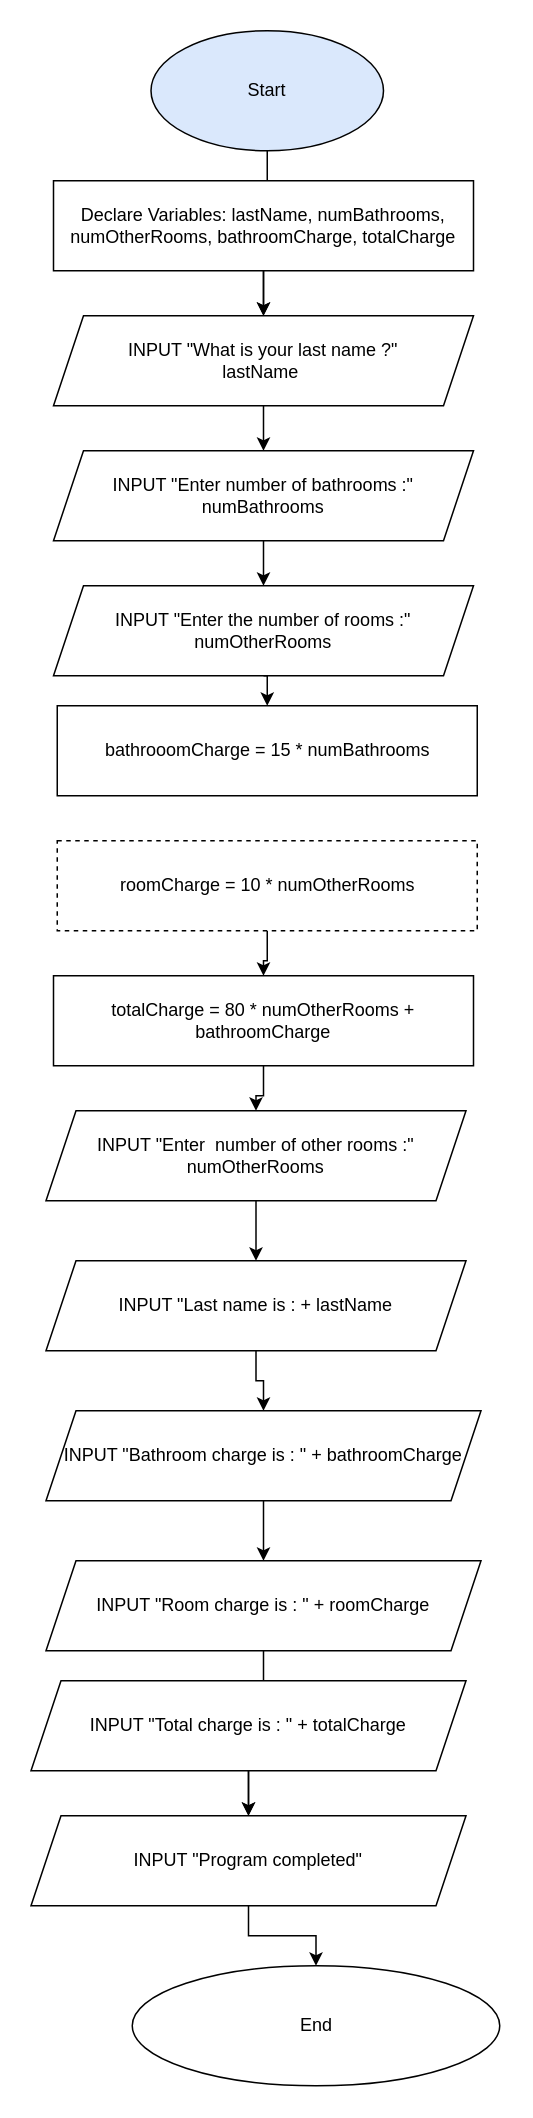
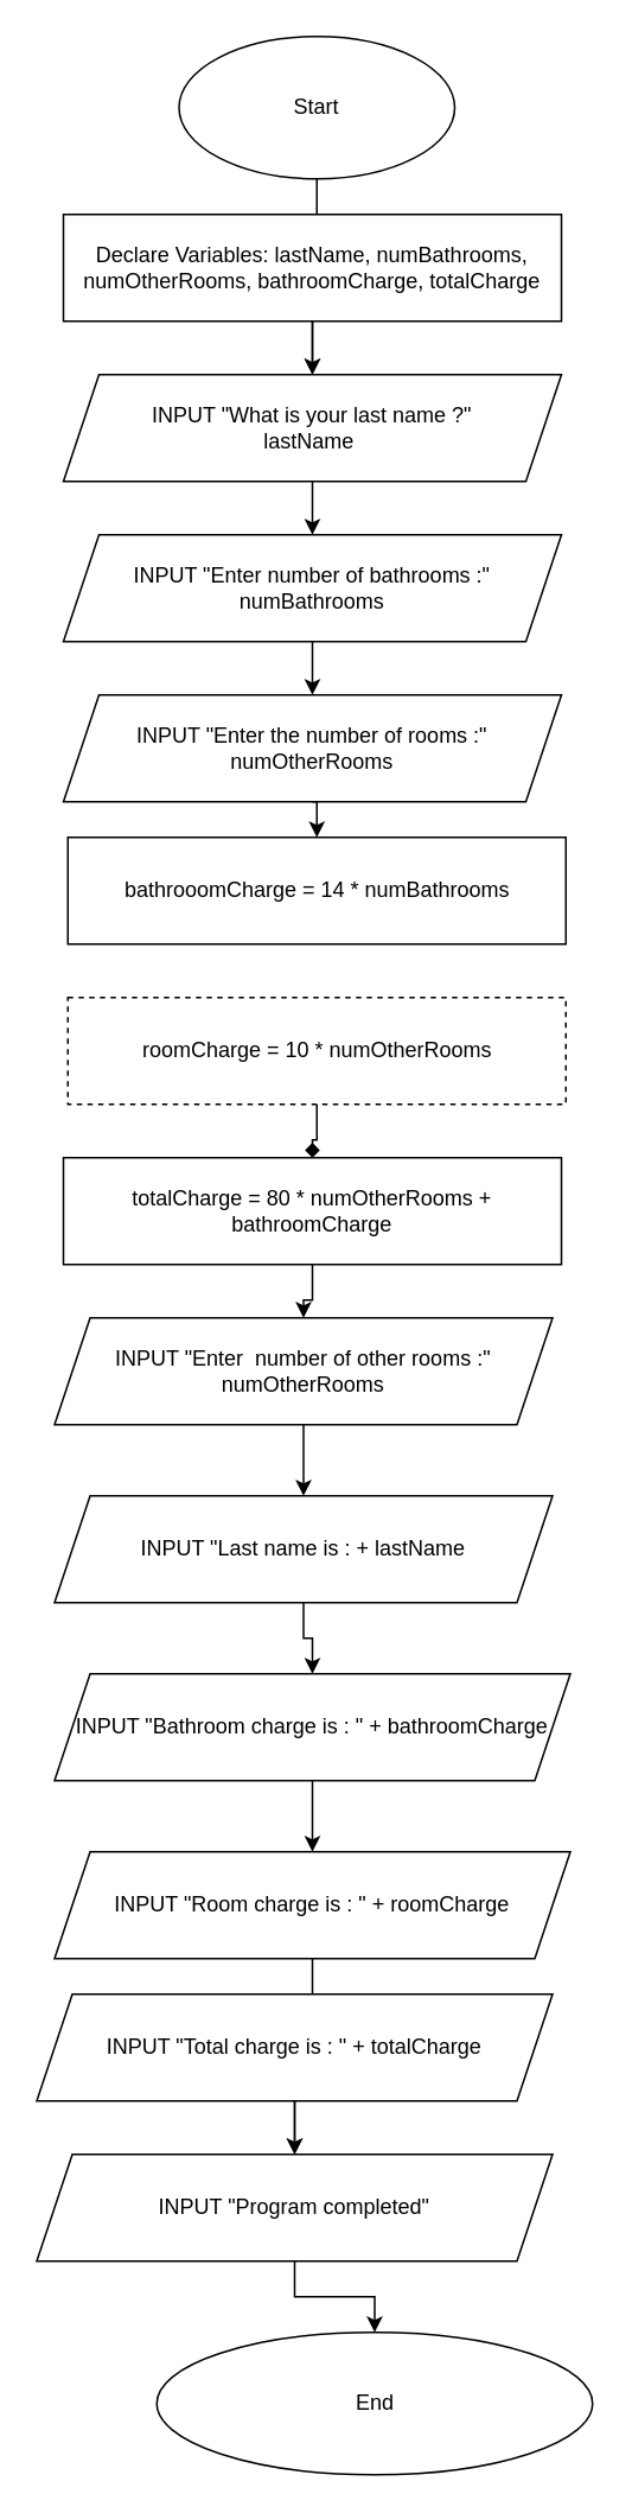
  <mxCell id="0" />
  <mxCell id="1" parent="0" />
  <mxCell id="2" value="End" style="ellipse;whiteSpace=wrap;html=1;" vertex="1" parent="1"><mxGeometry x="87.5" y="1310" width="245" height="80" as="geometry" /></mxCell>
  <mxCell id="3" value="" style="edgeStyle=orthogonalEdgeStyle;rounded=0;orthogonalLoop=1;jettySize=auto;html=1;" edge="1" parent="1" source="4" target="8"><mxGeometry relative="1" as="geometry" /></mxCell>
- <mxCell id="4" value="Start" style="ellipse;whiteSpace=wrap;html=1;fillColor=#dae8fc;" vertex="1" parent="1"><mxGeometry x="100" y="20" width="155" height="80" as="geometry" /></mxCell>
+ <mxCell id="4" value="Start" style="ellipse;whiteSpace=wrap;html=1;" vertex="1" parent="1"><mxGeometry x="100" y="20" width="155" height="80" as="geometry" /></mxCell>
  <mxCell id="5" value="" style="edgeStyle=orthogonalEdgeStyle;rounded=0;orthogonalLoop=1;jettySize=auto;html=1;" edge="1" parent="1" source="6" target="8"><mxGeometry relative="1" as="geometry" /></mxCell>
  <mxCell id="6" value="Declare Variables: lastName, numBathrooms, numOtherRooms, bathroomCharge, totalCharge" style="rounded=0;whiteSpace=wrap;html=1;" vertex="1" parent="1"><mxGeometry x="35" y="120" width="280" height="60" as="geometry" /></mxCell>
  <mxCell id="7" value="" style="edgeStyle=orthogonalEdgeStyle;rounded=0;orthogonalLoop=1;jettySize=auto;html=1;" edge="1" parent="1" source="8" target="10"><mxGeometry relative="1" as="geometry" /></mxCell>
  <mxCell id="8" value="INPUT &quot;What is your last name ?&quot;&lt;div&gt;lastName&amp;nbsp;&lt;/div&gt;" style="shape=parallelogram;perimeter=parallelogramPerimeter;whiteSpace=wrap;html=1;fixedSize=1;" vertex="1" parent="1"><mxGeometry x="35" y="210" width="280" height="60" as="geometry" /></mxCell>
  <mxCell id="9" value="" style="edgeStyle=orthogonalEdgeStyle;rounded=0;orthogonalLoop=1;jettySize=auto;html=1;" edge="1" parent="1" source="10" target="12"><mxGeometry relative="1" as="geometry" /></mxCell>
  <mxCell id="10" value="INPUT &quot;Enter number of bathrooms :&quot;&lt;div&gt;numBathrooms&lt;/div&gt;" style="shape=parallelogram;perimeter=parallelogramPerimeter;whiteSpace=wrap;html=1;fixedSize=1;" vertex="1" parent="1"><mxGeometry x="35" y="300" width="280" height="60" as="geometry" /></mxCell>
  <mxCell id="11" style="edgeStyle=orthogonalEdgeStyle;rounded=0;orthogonalLoop=1;jettySize=auto;html=1;exitX=0.5;exitY=1;exitDx=0;exitDy=0;entryX=0.5;entryY=0;entryDx=0;entryDy=0;" edge="1" parent="1" source="12" target="15"><mxGeometry relative="1" as="geometry" /></mxCell>
  <mxCell id="12" value="INPUT &quot;Enter the number of rooms :&quot;&lt;div&gt;numOtherRooms&lt;/div&gt;" style="shape=parallelogram;perimeter=parallelogramPerimeter;whiteSpace=wrap;html=1;fixedSize=1;" vertex="1" parent="1"><mxGeometry x="35" y="390" width="280" height="60" as="geometry" /></mxCell>
  <mxCell id="13" value="" style="edgeStyle=orthogonalEdgeStyle;rounded=0;orthogonalLoop=1;jettySize=auto;html=1;" edge="1" parent="1" source="14" target="21"><mxGeometry relative="1" as="geometry" /></mxCell>
  <mxCell id="14" value="INPUT &quot;Enter&amp;nbsp; number of other rooms :&quot;&lt;div&gt;numOtherRooms&lt;/div&gt;" style="shape=parallelogram;perimeter=parallelogramPerimeter;whiteSpace=wrap;html=1;fixedSize=1;" vertex="1" parent="1"><mxGeometry x="30" y="740" width="280" height="60" as="geometry" /></mxCell>
- <mxCell id="15" value="bathrooomCharge = 15 * numBathrooms" style="rounded=0;whiteSpace=wrap;html=1;" vertex="1" parent="1"><mxGeometry x="37.5" y="470" width="280" height="60" as="geometry" /></mxCell>
- <mxCell id="16" value="" style="edgeStyle=orthogonalEdgeStyle;rounded=0;orthogonalLoop=1;jettySize=auto;html=1;" edge="1" parent="1" source="17" target="19"><mxGeometry relative="1" as="geometry" /></mxCell>
+ <mxCell id="15" value="bathrooomCharge = 14 * numBathrooms" style="rounded=0;whiteSpace=wrap;html=1;" vertex="1" parent="1"><mxGeometry x="37.5" y="470" width="280" height="60" as="geometry" /></mxCell>
+ <mxCell id="16" value="" style="edgeStyle=orthogonalEdgeStyle;rounded=0;orthogonalLoop=1;jettySize=auto;html=1;endArrow=diamond;" edge="1" parent="1" source="17" target="19"><mxGeometry relative="1" as="geometry" /></mxCell>
  <mxCell id="17" value="roomCharge = 10 * numOtherRooms" style="rounded=0;whiteSpace=wrap;html=1;dashed=1;" vertex="1" parent="1"><mxGeometry x="37.5" y="560" width="280" height="60" as="geometry" /></mxCell>
  <mxCell id="18" value="" style="edgeStyle=orthogonalEdgeStyle;rounded=0;orthogonalLoop=1;jettySize=auto;html=1;" edge="1" parent="1" source="19" target="14"><mxGeometry relative="1" as="geometry" /></mxCell>
  <mxCell id="19" value="totalCharge = 80 * numOtherRooms + bathroomCharge" style="rounded=0;whiteSpace=wrap;html=1;" vertex="1" parent="1"><mxGeometry x="35" y="650" width="280" height="60" as="geometry" /></mxCell>
  <mxCell id="20" value="" style="edgeStyle=orthogonalEdgeStyle;rounded=0;orthogonalLoop=1;jettySize=auto;html=1;" edge="1" parent="1" source="21" target="23"><mxGeometry relative="1" as="geometry" /></mxCell>
  <mxCell id="21" value="INPUT &quot;Last name is : + lastName" style="shape=parallelogram;perimeter=parallelogramPerimeter;whiteSpace=wrap;html=1;fixedSize=1;" vertex="1" parent="1"><mxGeometry x="30" y="840" width="280" height="60" as="geometry" /></mxCell>
  <mxCell id="22" value="" style="edgeStyle=orthogonalEdgeStyle;rounded=0;orthogonalLoop=1;jettySize=auto;html=1;" edge="1" parent="1" source="23" target="25"><mxGeometry relative="1" as="geometry" /></mxCell>
  <mxCell id="23" value="INPUT &quot;Bathroom charge is : &quot; + bathroomCharge" style="shape=parallelogram;perimeter=parallelogramPerimeter;whiteSpace=wrap;html=1;fixedSize=1;" vertex="1" parent="1"><mxGeometry x="30" y="940" width="290" height="60" as="geometry" /></mxCell>
  <mxCell id="24" value="" style="edgeStyle=orthogonalEdgeStyle;rounded=0;orthogonalLoop=1;jettySize=auto;html=1;" edge="1" parent="1" source="25" target="29"><mxGeometry relative="1" as="geometry" /></mxCell>
  <mxCell id="25" value="INPUT &quot;Room charge is : &quot; + roomCharge" style="shape=parallelogram;perimeter=parallelogramPerimeter;whiteSpace=wrap;html=1;fixedSize=1;" vertex="1" parent="1"><mxGeometry x="30" y="1040" width="290" height="60" as="geometry" /></mxCell>
  <mxCell id="26" value="" style="edgeStyle=orthogonalEdgeStyle;rounded=0;orthogonalLoop=1;jettySize=auto;html=1;" edge="1" parent="1" source="27" target="29"><mxGeometry relative="1" as="geometry" /></mxCell>
  <mxCell id="27" value="INPUT &quot;Total charge is : &quot; + totalCharge" style="shape=parallelogram;perimeter=parallelogramPerimeter;whiteSpace=wrap;html=1;fixedSize=1;" vertex="1" parent="1"><mxGeometry x="20" y="1120" width="290" height="60" as="geometry" /></mxCell>
  <mxCell id="28" value="" style="edgeStyle=orthogonalEdgeStyle;rounded=0;orthogonalLoop=1;jettySize=auto;html=1;" edge="1" parent="1" source="29" target="2"><mxGeometry relative="1" as="geometry" /></mxCell>
  <mxCell id="29" value="INPUT &quot;Program completed&quot;" style="shape=parallelogram;perimeter=parallelogramPerimeter;whiteSpace=wrap;html=1;fixedSize=1;" vertex="1" parent="1"><mxGeometry x="20" y="1210" width="290" height="60" as="geometry" /></mxCell>
